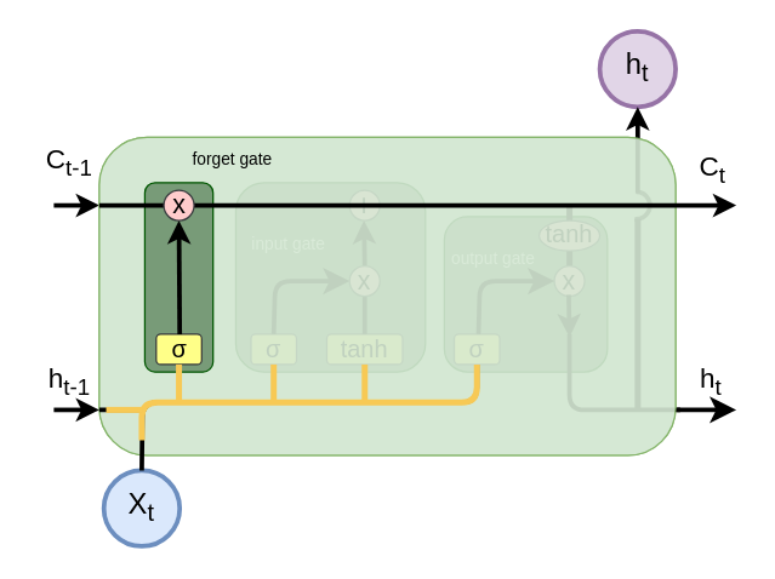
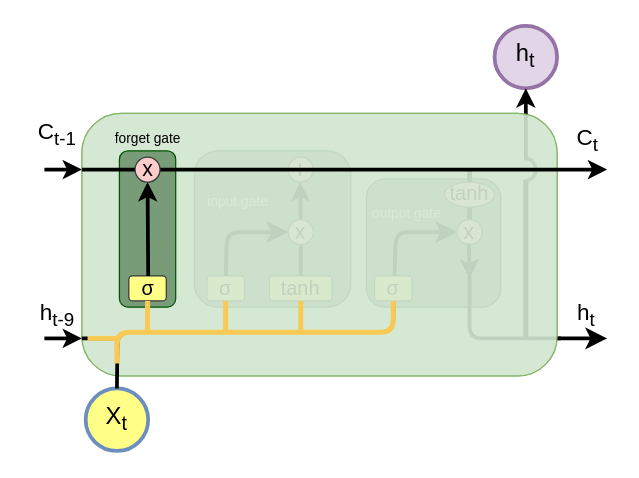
  <mxCell id="0" />
  <mxCell id="1" parent="0" />
  <mxCell id="2" value="" style="rounded=1;whiteSpace=wrap;html=1;fillColor=#d5e8d4;strokeColor=#82b366;" vertex="1" parent="1"><mxGeometry x="65" y="90" width="380" height="210" as="geometry" /></mxCell>
- <mxCell id="3" value="&lt;font style=&quot;font-size: 19px;&quot;&gt;X&lt;sub&gt;t&lt;/sub&gt;&lt;/font&gt;" style="ellipse;whiteSpace=wrap;html=1;aspect=fixed;fillColor=#dae8fc;strokeColor=#6c8ebf;rounded=1;strokeWidth=3;" vertex="1" parent="1"><mxGeometry x="68" y="310" width="50" height="50" as="geometry" /></mxCell>
+ <mxCell id="3" value="&lt;font style=&quot;font-size: 19px;&quot;&gt;X&lt;sub&gt;t&lt;/sub&gt;&lt;/font&gt;" style="ellipse;whiteSpace=wrap;html=1;aspect=fixed;fillColor=#ffff88;strokeColor=#6c8ebf;rounded=1;strokeWidth=3;" vertex="1" parent="1"><mxGeometry x="68" y="310" width="50" height="50" as="geometry" /></mxCell>
  <mxCell id="4" value="h&lt;sub&gt;t&lt;/sub&gt;" style="ellipse;whiteSpace=wrap;html=1;aspect=fixed;fontSize=19;fillColor=#e1d5e7;strokeColor=#9673a6;rounded=1;strokeWidth=3;" vertex="1" parent="1"><mxGeometry x="395" y="20" width="50" height="50" as="geometry" /></mxCell>
  <mxCell id="5" value="" style="rounded=1;whiteSpace=wrap;html=1;fontSize=19;rotation=90;fillColor=#789b78;fontColor=#ffffff;strokeColor=#005700;" vertex="1" parent="1"><mxGeometry x="155" y="120" width="125" height="125" as="geometry" /></mxCell>
  <mxCell id="6" value="" style="rounded=1;whiteSpace=wrap;html=1;fontSize=19;rotation=90;fillColor=#789b78;fontColor=#ffffff;strokeColor=#005700;" vertex="1" parent="1"><mxGeometry x="295" y="140" width="102.5" height="107.5" as="geometry" /></mxCell>
  <mxCell id="7" value="&lt;font style=&quot;font-size: 16px;&quot;&gt;σ&lt;/font&gt;" style="rounded=1;whiteSpace=wrap;html=1;fontSize=14;fillColor=#ffff88;strokeColor=#36393d;" vertex="1" parent="1"><mxGeometry x="165" y="220" width="30" height="20" as="geometry" /></mxCell>
  <mxCell id="8" value="&lt;span style=&quot;font-size: 16px;&quot;&gt;tanh&lt;/span&gt;" style="rounded=1;whiteSpace=wrap;html=1;fontSize=14;fillColor=#ffff88;strokeColor=#36393d;" vertex="1" parent="1"><mxGeometry x="215" y="220" width="50" height="20" as="geometry" /></mxCell>
  <mxCell id="9" value="&lt;font style=&quot;font-size: 16px;&quot;&gt;σ&lt;/font&gt;" style="rounded=1;whiteSpace=wrap;html=1;fontSize=14;fillColor=#ffff88;strokeColor=#36393d;" vertex="1" parent="1"><mxGeometry x="299" y="220" width="30" height="20" as="geometry" /></mxCell>
  <mxCell id="10" value="" style="endArrow=classic;html=1;rounded=1;fontSize=16;entryX=0.5;entryY=1;entryDx=0;entryDy=0;strokeWidth=3;startArrow=none;" edge="1" parent="1" source="12"><mxGeometry width="50" height="50" relative="1" as="geometry"><mxPoint x="239.5" y="220" as="sourcePoint" /><mxPoint x="239.5" y="145" as="targetPoint" /></mxGeometry></mxCell>
  <mxCell id="11" value="" style="endArrow=none;html=1;rounded=1;fontSize=16;entryX=0.5;entryY=1;entryDx=0;entryDy=0;strokeWidth=3;" edge="1" parent="1" target="12"><mxGeometry width="50" height="50" relative="1" as="geometry"><mxPoint x="240" y="220" as="sourcePoint" /><mxPoint x="239.5" y="145" as="targetPoint" /></mxGeometry></mxCell>
  <mxCell id="12" value="&lt;font style=&quot;font-size: 17px;&quot;&gt;x&lt;/font&gt;" style="ellipse;whiteSpace=wrap;html=1;aspect=fixed;fontSize=19;fillColor=#ffcccc;strokeColor=#36393d;rounded=1;" vertex="1" parent="1"><mxGeometry x="230" y="175" width="20" height="20" as="geometry" /></mxCell>
  <mxCell id="13" value="&lt;font style=&quot;font-size: 20px;&quot;&gt;+&lt;/font&gt;" style="ellipse;whiteSpace=wrap;html=1;aspect=fixed;fontSize=19;fillColor=#ffcccc;strokeColor=#36393d;rounded=1;" vertex="1" parent="1"><mxGeometry x="230" y="125" width="20" height="20" as="geometry" /></mxCell>
  <mxCell id="14" value="" style="endArrow=classic;html=1;rounded=1;strokeWidth=3;fontSize=17;entryX=0.5;entryY=1;entryDx=0;entryDy=0;" edge="1" parent="1" target="4"><mxGeometry width="50" height="50" relative="1" as="geometry"><mxPoint x="420" y="127" as="sourcePoint" /><mxPoint x="445" y="90" as="targetPoint" /></mxGeometry></mxCell>
  <mxCell id="15" value="" style="line;strokeWidth=4;direction=south;html=1;fontSize=16;fillColor=#789b78;rounded=1;" vertex="1" parent="1"><mxGeometry x="370" y="136" width="10" height="43" as="geometry" /></mxCell>
  <mxCell id="16" value="&lt;font style=&quot;font-size: 16px;&quot;&gt;tanh&lt;/font&gt;" style="ellipse;whiteSpace=wrap;html=1;fontSize=17;fillColor=#ffcccc;strokeColor=#36393d;rounded=1;" vertex="1" parent="1"><mxGeometry x="355" y="145" width="40" height="20" as="geometry" /></mxCell>
  <mxCell id="17" value="&lt;font style=&quot;font-size: 17px;&quot;&gt;x&lt;/font&gt;" style="ellipse;whiteSpace=wrap;html=1;aspect=fixed;fontSize=19;fillColor=#ffcccc;strokeColor=#36393d;rounded=1;" vertex="1" parent="1"><mxGeometry x="365" y="175" width="20" height="20" as="geometry" /></mxCell>
  <mxCell id="18" value="" style="endArrow=classic;html=1;rounded=1;endSize=8;startSize=8;strokeWidth=3;fontSize=16;movable=1;resizable=1;rotatable=1;deletable=1;editable=1;locked=0;connectable=1;exitX=0.5;exitY=0;exitDx=0;exitDy=0;entryX=0;entryY=0.5;entryDx=0;entryDy=0;" edge="1" parent="1" source="7" target="12"><mxGeometry width="50" height="50" relative="1" as="geometry"><mxPoint x="180" y="240" as="sourcePoint" /><mxPoint x="230" y="190" as="targetPoint" /><Array as="points"><mxPoint x="181" y="185" /></Array></mxGeometry></mxCell>
  <mxCell id="19" value="" style="endArrow=classic;html=1;rounded=1;endSize=8;startSize=8;strokeWidth=3;fontSize=16;movable=1;resizable=1;rotatable=1;deletable=1;editable=1;locked=0;connectable=1;exitX=0.5;exitY=0;exitDx=0;exitDy=0;entryX=0;entryY=0.5;entryDx=0;entryDy=0;" edge="1" parent="1"><mxGeometry width="50" height="50" relative="1" as="geometry"><mxPoint x="315" y="220" as="sourcePoint" /><mxPoint x="365" y="185" as="targetPoint" /><Array as="points"><mxPoint x="316" y="185" /></Array></mxGeometry></mxCell>
  <mxCell id="20" value="" style="endArrow=classic;html=1;rounded=1;strokeColor=#000000;strokeWidth=3;fontSize=16;elbow=vertical;" edge="1" parent="1"><mxGeometry width="50" height="50" relative="1" as="geometry"><mxPoint x="374.5" y="194" as="sourcePoint" /><mxPoint x="375" y="222" as="targetPoint" /></mxGeometry></mxCell>
  <mxCell id="21" value="" style="edgeStyle=segmentEdgeStyle;endArrow=none;html=1;curved=0;rounded=1;endSize=8;startSize=8;strokeColor=#000000;strokeWidth=3;fontSize=16;elbow=vertical;horizontal=1;startArrow=none;startFill=1;endFill=0;" edge="1" parent="1" source="27"><mxGeometry width="50" height="50" relative="1" as="geometry"><mxPoint x="485" y="270" as="sourcePoint" /><mxPoint x="375" y="220" as="targetPoint" /><Array as="points"><mxPoint x="375" y="270" /></Array></mxGeometry></mxCell>
  <mxCell id="22" value="" style="line;strokeWidth=4;direction=south;html=1;perimeter=backbonePerimeter;points=[];outlineConnect=0;rounded=1;strokeColor=#000000;fontSize=16;fillColor=#f9cb58;" vertex="1" parent="1"><mxGeometry x="415" y="144" width="10" height="125" as="geometry" /></mxCell>
  <mxCell id="23" value="&lt;font style=&quot;font-size: 11px;&quot; color=&quot;#ffffff&quot;&gt;input gate&lt;/font&gt;" style="rounded=0;whiteSpace=wrap;html=1;strokeColor=none;strokeWidth=4;fontSize=16;fillColor=none;gradientColor=default;" vertex="1" parent="1"><mxGeometry x="150" y="151.25" width="80" height="15" as="geometry" /></mxCell>
  <mxCell id="24" value="&lt;font style=&quot;font-size: 11px;&quot; color=&quot;#ffffff&quot;&gt;output gate&lt;/font&gt;" style="rounded=0;whiteSpace=wrap;html=1;strokeColor=none;strokeWidth=4;fontSize=16;fillColor=none;gradientColor=default;" vertex="1" parent="1"><mxGeometry x="285" y="160" width="80" height="15" as="geometry" /></mxCell>
  <mxCell id="25" value="&lt;font style=&quot;font-size: 18px;&quot;&gt;C&lt;sub&gt;t&lt;/sub&gt;&lt;/font&gt;" style="text;html=1;align=center;verticalAlign=middle;resizable=0;points=[];autosize=1;strokeColor=none;fillColor=none;fontSize=11;fontColor=#000000;" vertex="1" parent="1"><mxGeometry x="449" y="92" width="40" height="40" as="geometry" /></mxCell>
  <mxCell id="26" value="" style="edgeStyle=segmentEdgeStyle;endArrow=none;html=1;curved=0;rounded=1;endSize=8;startSize=8;strokeColor=#000000;strokeWidth=3;fontSize=16;elbow=vertical;horizontal=1;startArrow=classic;startFill=1;endFill=0;" edge="1" parent="1" target="27"><mxGeometry width="50" height="50" relative="1" as="geometry"><mxPoint x="485" y="270" as="sourcePoint" /><mxPoint x="375" y="220" as="targetPoint" /><Array as="points"><mxPoint x="445" y="270" /><mxPoint x="375" y="270" /></Array></mxGeometry></mxCell>
  <mxCell id="27" value="&lt;font style=&quot;&quot;&gt;&lt;span style=&quot;font-size: 18px;&quot;&gt;h&lt;sub&gt;t&lt;/sub&gt;&lt;/span&gt;&lt;/font&gt;" style="text;html=1;align=center;verticalAlign=middle;resizable=0;points=[];autosize=1;strokeColor=none;fillColor=none;fontSize=11;fontColor=#000000;" vertex="1" parent="1"><mxGeometry x="448" y="232" width="40" height="40" as="geometry" /></mxCell>
  <mxCell id="28" value="&lt;font style=&quot;font-size: 18px;&quot;&gt;C&lt;sub&gt;t-1&lt;/sub&gt;&lt;/font&gt;" style="text;html=1;align=center;verticalAlign=middle;resizable=0;points=[];autosize=1;strokeColor=none;fillColor=none;fontSize=11;fontColor=#000000;" vertex="1" parent="1"><mxGeometry x="20" y="86.5" width="50" height="40" as="geometry" /></mxCell>
- <mxCell id="29" value="&lt;font style=&quot;&quot;&gt;&lt;span style=&quot;font-size: 18px;&quot;&gt;h&lt;sub&gt;t-1&lt;/sub&gt;&lt;/span&gt;&lt;/font&gt;" style="text;html=1;align=center;verticalAlign=middle;resizable=0;points=[];autosize=1;strokeColor=none;fillColor=none;fontSize=11;fontColor=#000000;" vertex="1" parent="1"><mxGeometry x="20" y="232" width="50" height="40" as="geometry" /></mxCell>
+ <mxCell id="29" value="&lt;font style=&quot;&quot;&gt;&lt;span style=&quot;font-size: 18px;&quot;&gt;h&lt;sub&gt;t-9&lt;/sub&gt;&lt;/span&gt;&lt;/font&gt;" style="text;html=1;align=center;verticalAlign=middle;resizable=0;points=[];autosize=1;strokeColor=none;fillColor=none;fontSize=11;fontColor=#000000;" vertex="1" parent="1"><mxGeometry x="20" y="232" width="50" height="40" as="geometry" /></mxCell>
  <mxCell id="30" value="" style="verticalLabelPosition=bottom;verticalAlign=top;html=1;shape=mxgraph.basic.arc;startAngle=0;endAngle=0.519;strokeWidth=3;opacity=80;aspect=fixed;" vertex="1" parent="1"><mxGeometry x="410" y="126" width="18" height="18" as="geometry" /></mxCell>
  <mxCell id="31" value="" style="endArrow=classic;html=1;rounded=1;strokeColor=#000000;strokeWidth=3;fontSize=18;fontColor=#000000;elbow=vertical;endFill=1;" edge="1" parent="1"><mxGeometry width="50" height="50" relative="1" as="geometry"><mxPoint x="35" y="135" as="sourcePoint" /><mxPoint x="65" y="135" as="targetPoint" /></mxGeometry></mxCell>
  <mxCell id="32" value="" style="rounded=1;whiteSpace=wrap;html=1;fillColor=#d5e8d4;strokeColor=#82b366;opacity=90;" vertex="1" parent="1"><mxGeometry x="65" y="90" width="380" height="210" as="geometry" /></mxCell>
  <mxCell id="33" value="" style="rounded=1;whiteSpace=wrap;html=1;fontSize=19;rotation=90;fillColor=#789b78;fontColor=#ffffff;strokeColor=#005700;" vertex="1" parent="1"><mxGeometry x="55" y="160" width="125" height="45" as="geometry" /></mxCell>
  <mxCell id="34" value="&lt;font style=&quot;font-size: 16px;&quot;&gt;σ&lt;/font&gt;" style="rounded=1;whiteSpace=wrap;html=1;fontSize=14;fillColor=#ffff88;strokeColor=#36393d;" vertex="1" parent="1"><mxGeometry x="102.5" y="220" width="30" height="20" as="geometry" /></mxCell>
  <mxCell id="35" value="" style="endArrow=classic;html=1;rounded=1;fontSize=16;entryX=0.5;entryY=1;entryDx=0;entryDy=0;strokeWidth=3;" edge="1" parent="1" target="38"><mxGeometry width="50" height="50" relative="1" as="geometry"><mxPoint x="118" y="220" as="sourcePoint" /><mxPoint x="165" y="172.5" as="targetPoint" /></mxGeometry></mxCell>
  <mxCell id="36" value="" style="endArrow=classic;html=1;rounded=1;strokeWidth=3;fontSize=17;exitX=0;exitY=0.5;exitDx=0;exitDy=0;startArrow=none;" edge="1" parent="1" source="38"><mxGeometry width="50" height="50" relative="1" as="geometry"><mxPoint x="65" y="145" as="sourcePoint" /><mxPoint x="485" y="135" as="targetPoint" /></mxGeometry></mxCell>
  <mxCell id="37" value="" style="endArrow=none;html=1;rounded=1;strokeWidth=3;fontSize=17;entryX=0;entryY=0.5;entryDx=0;entryDy=0;" edge="1" parent="1" target="38"><mxGeometry width="50" height="50" relative="1" as="geometry"><mxPoint x="65" y="135" as="sourcePoint" /><mxPoint x="105" y="130" as="targetPoint" /></mxGeometry></mxCell>
  <mxCell id="38" value="&lt;font style=&quot;font-size: 17px;&quot;&gt;x&lt;/font&gt;" style="ellipse;whiteSpace=wrap;html=1;aspect=fixed;fontSize=19;fillColor=#ffcccc;strokeColor=#36393d;rounded=1;" vertex="1" parent="1"><mxGeometry x="107.5" y="125" width="20" height="20" as="geometry" /></mxCell>
  <mxCell id="39" value="" style="endArrow=none;html=1;rounded=1;endSize=8;startSize=8;strokeWidth=3;fontSize=16;movable=1;resizable=1;rotatable=1;deletable=1;editable=1;locked=0;connectable=1;entryX=0.5;entryY=1;entryDx=0;entryDy=0;startArrow=none;startFill=0;endFill=0;" edge="1" parent="1" target="9"><mxGeometry width="50" height="50" relative="1" as="geometry"><mxPoint x="93" y="310" as="sourcePoint" /><mxPoint x="142.5" y="265" as="targetPoint" /><Array as="points"><mxPoint x="93.5" y="265" /><mxPoint x="314" y="265" /></Array></mxGeometry></mxCell>
  <mxCell id="40" value="" style="line;strokeWidth=4;direction=south;html=1;perimeter=backbonePerimeter;points=[];outlineConnect=0;rounded=1;fontSize=16;fillColor=#f9cb58;strokeColor=#F7C955;perimeterSpacing=5;" vertex="1" parent="1"><mxGeometry x="112.5" y="240" width="10" height="24" as="geometry" /></mxCell>
  <mxCell id="41" value="" style="line;strokeWidth=4;direction=south;html=1;perimeter=backbonePerimeter;points=[];outlineConnect=0;rounded=1;fontSize=16;fillColor=#f9cb58;strokeColor=#F7C955;perimeterSpacing=5;" vertex="1" parent="1"><mxGeometry x="175" y="240" width="10" height="24" as="geometry" /></mxCell>
  <mxCell id="42" value="" style="line;strokeWidth=4;direction=south;html=1;perimeter=backbonePerimeter;points=[];outlineConnect=0;rounded=1;fontSize=16;fillColor=#f9cb58;strokeColor=#F7C955;perimeterSpacing=5;" vertex="1" parent="1"><mxGeometry x="235" y="240" width="10" height="24" as="geometry" /></mxCell>
  <mxCell id="43" value="" style="endArrow=classic;html=1;rounded=1;strokeColor=#000000;strokeWidth=3;fontSize=18;fontColor=#000000;elbow=vertical;endFill=1;" edge="1" parent="1"><mxGeometry width="50" height="50" relative="1" as="geometry"><mxPoint x="35" y="270" as="sourcePoint" /><mxPoint x="65" y="270" as="targetPoint" /></mxGeometry></mxCell>
  <mxCell id="44" value="" style="endArrow=none;html=1;rounded=1;strokeColor=#000000;strokeWidth=3;fontSize=18;fontColor=#000000;elbow=vertical;" edge="1" parent="1"><mxGeometry width="50" height="50" relative="1" as="geometry"><mxPoint x="65" y="270" as="sourcePoint" /><mxPoint x="95" y="270" as="targetPoint" /></mxGeometry></mxCell>
  <mxCell id="45" value="" style="endArrow=none;html=1;rounded=1;endSize=8;startSize=8;strokeWidth=4;fontSize=16;movable=1;resizable=1;rotatable=1;deletable=1;editable=1;locked=0;connectable=1;fillColor=#ffcc99;strokeColor=#F7C955;endFill=0;" edge="1" parent="1"><mxGeometry width="50" height="50" relative="1" as="geometry"><mxPoint x="93" y="290" as="sourcePoint" /><mxPoint x="314" y="240" as="targetPoint" /><Array as="points"><mxPoint x="93" y="265" /><mxPoint x="202" y="265" /><mxPoint x="314" y="265" /></Array></mxGeometry></mxCell>
  <mxCell id="46" value="" style="line;strokeWidth=4;direction=west;html=1;perimeter=backbonePerimeter;points=[];outlineConnect=0;rounded=1;fontSize=16;fillColor=#f9cb58;strokeColor=#F7C955;perimeterSpacing=5;flipV=1;flipH=1;" vertex="1" parent="1"><mxGeometry x="69.5" y="265" width="24" height="10" as="geometry" /></mxCell>
- <mxCell id="47" value="&lt;font style=&quot;font-size: 11px;&quot;&gt;forget gate&lt;/font&gt;" style="rounded=0;whiteSpace=wrap;html=1;strokeColor=none;strokeWidth=4;fontSize=16;fillColor=none;gradientColor=default;" vertex="1" parent="1"><mxGeometry x="112.5" y="95" width="80" height="15" as="geometry" /></mxCell>
+ <mxCell id="47" value="&lt;font style=&quot;font-size: 11px;&quot;&gt;forget gate&lt;/font&gt;" style="rounded=0;whiteSpace=wrap;html=1;strokeColor=none;strokeWidth=4;fontSize=16;fillColor=none;gradientColor=default;" vertex="1" parent="1"><mxGeometry x="77.5" y="100" width="80" height="15" as="geometry" /></mxCell>
